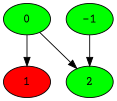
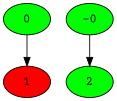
  digraph {
    fontname="Courier Prime"
    node [fillcolor=green fontname="Courier Prime" style=filled]
    edge [fontname="Courier Prime"]
    1 [fillcolor=red]
    0
    2
-   -1
+   -1 [label=-0]
    0 -> 1
-   0 -> 2
    -1 -> 2
  }
